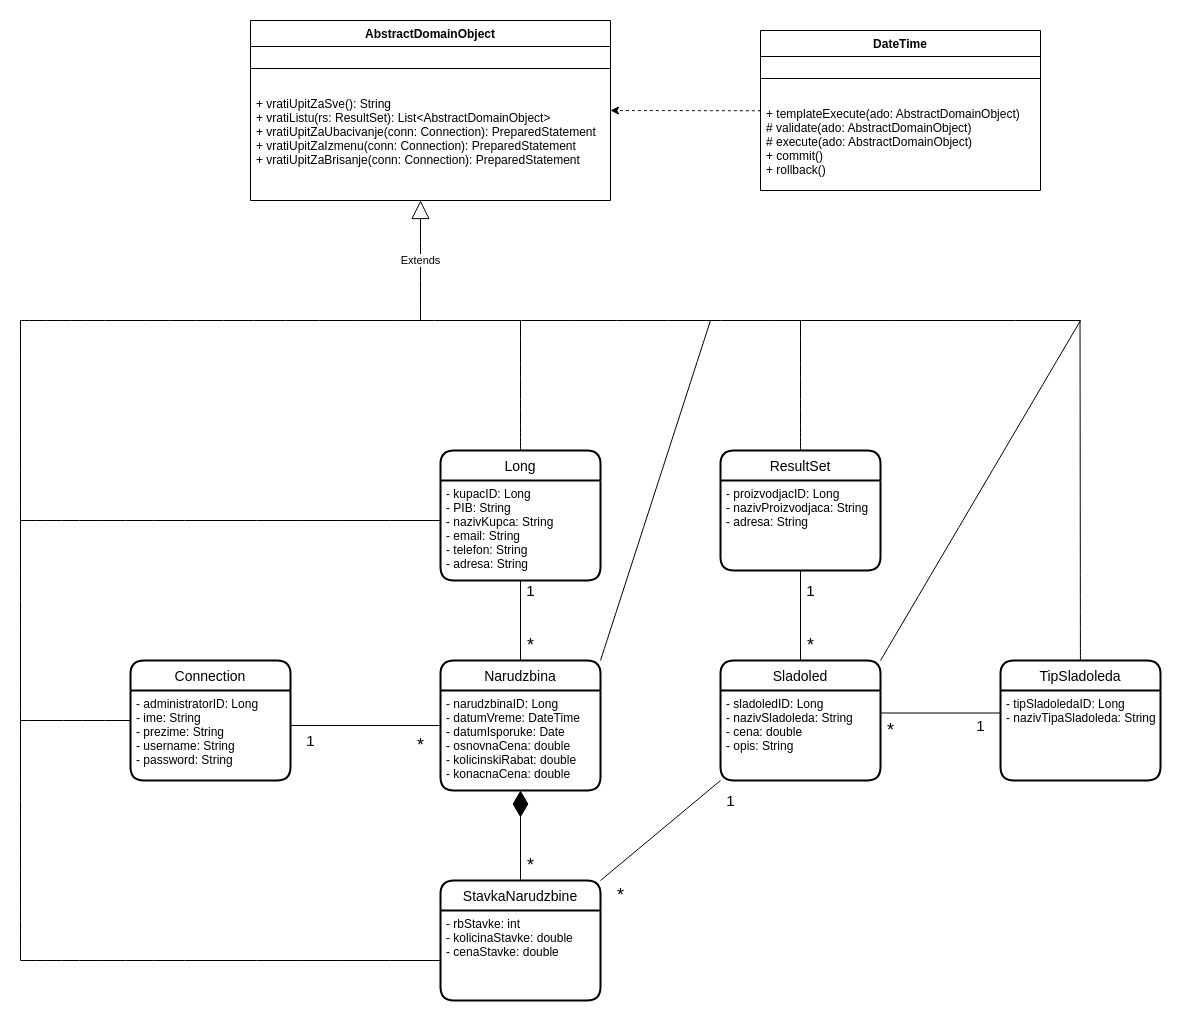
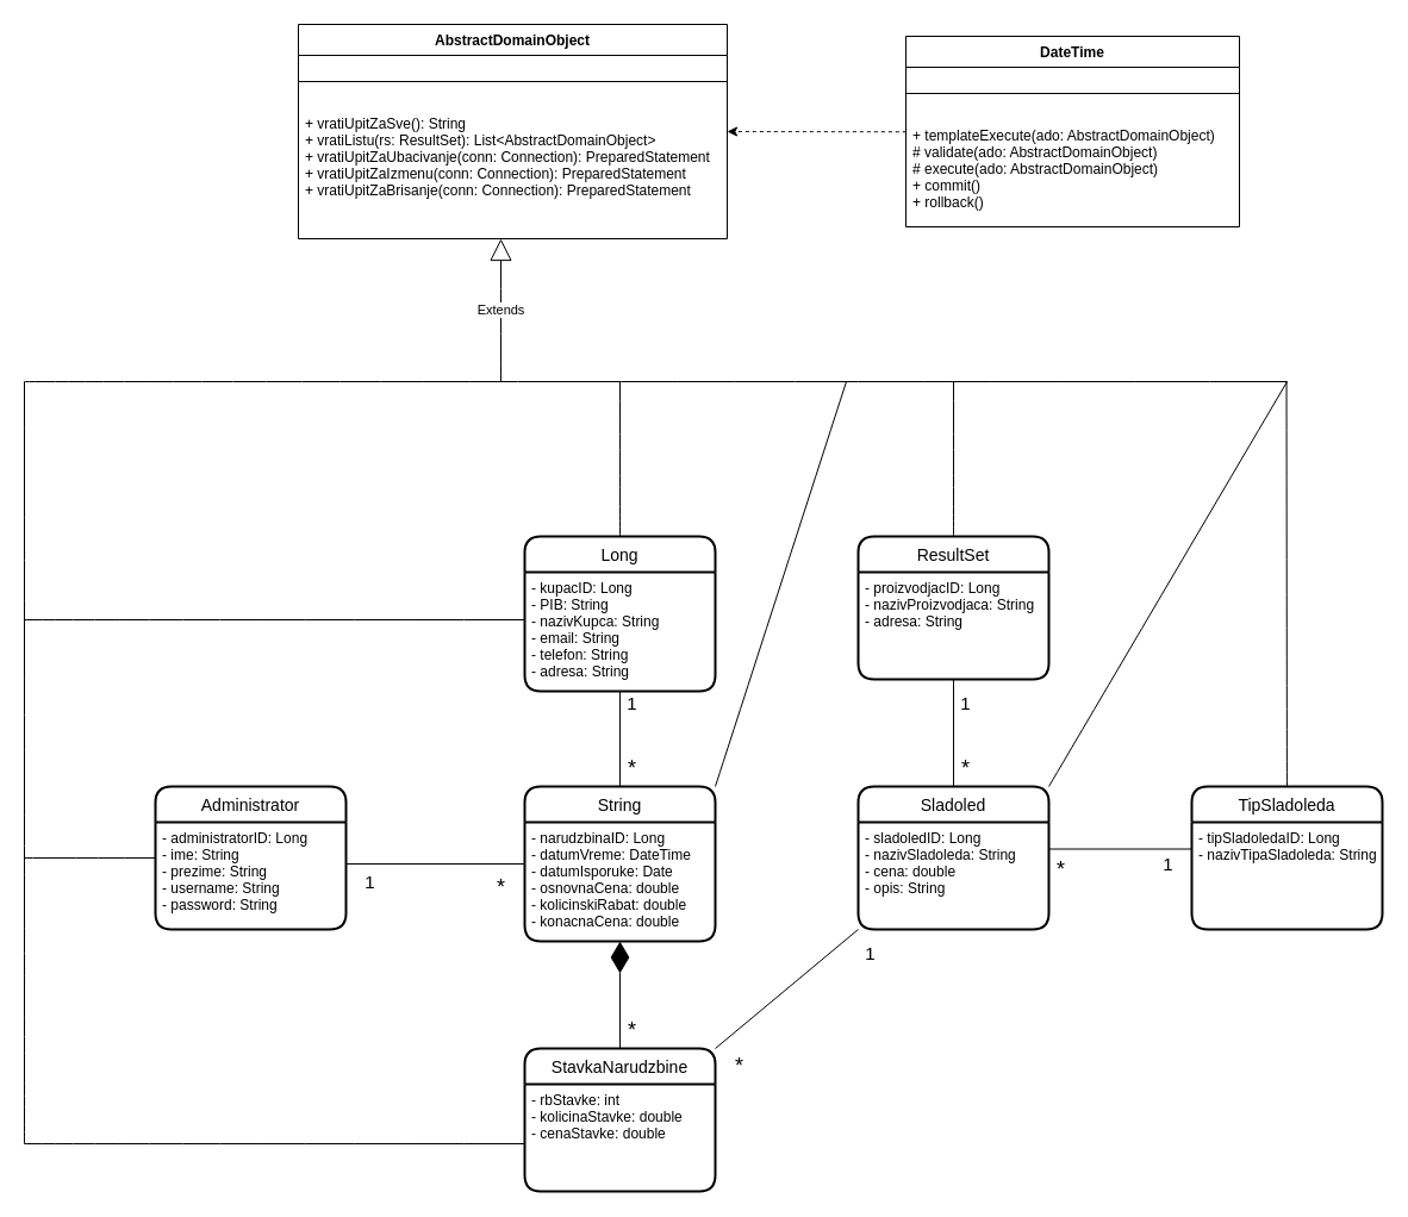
  <mxCell id="0" />
  <mxCell id="1" parent="0" />
- <mxCell id="2" value="Connection" style="swimlane;childLayout=stackLayout;horizontal=1;startSize=30;horizontalStack=0;rounded=1;fontSize=14;fontStyle=0;strokeWidth=2;resizeParent=0;resizeLast=1;shadow=0;dashed=0;align=center;" parent="1" vertex="1"><mxGeometry x="130" y="660" width="160" height="120" as="geometry" /></mxCell>
+ <mxCell id="2" value="Administrator" style="swimlane;childLayout=stackLayout;horizontal=1;startSize=30;horizontalStack=0;rounded=1;fontSize=14;fontStyle=0;strokeWidth=2;resizeParent=0;resizeLast=1;shadow=0;dashed=0;align=center;" parent="1" vertex="1"><mxGeometry x="130" y="660" width="160" height="120" as="geometry" /></mxCell>
  <mxCell id="3" value="- administratorID: Long&#10;- ime: String&#10;- prezime: String&#10;- username: String&#10;- password: String" style="align=left;strokeColor=none;fillColor=none;spacingLeft=4;fontSize=12;verticalAlign=top;resizable=0;rotatable=0;part=1;" parent="2" vertex="1"><mxGeometry y="30" width="160" height="90" as="geometry" /></mxCell>
- <mxCell id="4" value="Narudzbina" style="swimlane;childLayout=stackLayout;horizontal=1;startSize=30;horizontalStack=0;rounded=1;fontSize=14;fontStyle=0;strokeWidth=2;resizeParent=0;resizeLast=1;shadow=0;dashed=0;align=center;" parent="1" vertex="1"><mxGeometry x="440" y="660" width="160" height="130" as="geometry" /></mxCell>
+ <mxCell id="4" value="String" style="swimlane;childLayout=stackLayout;horizontal=1;startSize=30;horizontalStack=0;rounded=1;fontSize=14;fontStyle=0;strokeWidth=2;resizeParent=0;resizeLast=1;shadow=0;dashed=0;align=center;" parent="1" vertex="1"><mxGeometry x="440" y="660" width="160" height="130" as="geometry" /></mxCell>
  <mxCell id="5" value="- narudzbinaID: Long&#10;- datumVreme: DateTime&#10;- datumIsporuke: Date&#10;- osnovnaCena: double&#10;- kolicinskiRabat: double&#10;- konacnaCena: double" style="align=left;strokeColor=none;fillColor=none;spacingLeft=4;fontSize=12;verticalAlign=top;resizable=0;rotatable=0;part=1;" parent="4" vertex="1"><mxGeometry y="30" width="160" height="100" as="geometry" /></mxCell>
  <mxCell id="6" value="StavkaNarudzbine" style="swimlane;childLayout=stackLayout;horizontal=1;startSize=30;horizontalStack=0;rounded=1;fontSize=14;fontStyle=0;strokeWidth=2;resizeParent=0;resizeLast=1;shadow=0;dashed=0;align=center;" parent="1" vertex="1"><mxGeometry x="440" y="880" width="160" height="120" as="geometry" /></mxCell>
  <mxCell id="7" value="- rbStavke: int&#10;- kolicinaStavke: double&#10;- cenaStavke: double" style="align=left;strokeColor=none;fillColor=none;spacingLeft=4;fontSize=12;verticalAlign=top;resizable=0;rotatable=0;part=1;" parent="6" vertex="1"><mxGeometry y="30" width="160" height="90" as="geometry" /></mxCell>
  <mxCell id="8" value="Sladoled" style="swimlane;childLayout=stackLayout;horizontal=1;startSize=30;horizontalStack=0;rounded=1;fontSize=14;fontStyle=0;strokeWidth=2;resizeParent=0;resizeLast=1;shadow=0;dashed=0;align=center;" parent="1" vertex="1"><mxGeometry x="720" y="660" width="160" height="120" as="geometry" /></mxCell>
  <mxCell id="9" value="- sladoledID: Long&#10;- nazivSladoleda: String&#10;- cena: double&#10;- opis: String" style="align=left;strokeColor=none;fillColor=none;spacingLeft=4;fontSize=12;verticalAlign=top;resizable=0;rotatable=0;part=1;" parent="8" vertex="1"><mxGeometry y="30" width="160" height="90" as="geometry" /></mxCell>
  <mxCell id="10" value="ResultSet" style="swimlane;childLayout=stackLayout;horizontal=1;startSize=30;horizontalStack=0;rounded=1;fontSize=14;fontStyle=0;strokeWidth=2;resizeParent=0;resizeLast=1;shadow=0;dashed=0;align=center;" parent="1" vertex="1"><mxGeometry x="720" y="450" width="160" height="120" as="geometry" /></mxCell>
  <mxCell id="11" value="- proizvodjacID: Long&#10;- nazivProizvodjaca: String&#10;- adresa: String" style="align=left;strokeColor=none;fillColor=none;spacingLeft=4;fontSize=12;verticalAlign=top;resizable=0;rotatable=0;part=1;" parent="10" vertex="1"><mxGeometry y="30" width="160" height="90" as="geometry" /></mxCell>
  <mxCell id="12" value="TipSladoleda" style="swimlane;childLayout=stackLayout;horizontal=1;startSize=30;horizontalStack=0;rounded=1;fontSize=14;fontStyle=0;strokeWidth=2;resizeParent=0;resizeLast=1;shadow=0;dashed=0;align=center;" parent="1" vertex="1"><mxGeometry x="1000" y="660" width="160" height="120" as="geometry" /></mxCell>
  <mxCell id="13" value="- tipSladoledaID: Long&#10;- nazivTipaSladoleda: String" style="align=left;strokeColor=none;fillColor=none;spacingLeft=4;fontSize=12;verticalAlign=top;resizable=0;rotatable=0;part=1;" parent="12" vertex="1"><mxGeometry y="30" width="160" height="90" as="geometry" /></mxCell>
  <mxCell id="14" value="" style="endArrow=none;html=1;rounded=0;" parent="1" edge="1"><mxGeometry relative="1" as="geometry"><mxPoint x="290" y="725" as="sourcePoint" /><mxPoint x="440" y="725" as="targetPoint" /></mxGeometry></mxCell>
  <mxCell id="15" value="" style="endArrow=none;html=1;rounded=0;exitX=0;exitY=1;exitDx=0;exitDy=0;entryX=1;entryY=0;entryDx=0;entryDy=0;" parent="1" source="9" target="6" edge="1"><mxGeometry relative="1" as="geometry"><mxPoint x="303.04" y="734.65" as="sourcePoint" /><mxPoint x="449.52" y="736.8" as="targetPoint" /></mxGeometry></mxCell>
  <mxCell id="16" value="" style="endArrow=none;html=1;rounded=0;exitX=0.5;exitY=0;exitDx=0;exitDy=0;entryX=0.5;entryY=1;entryDx=0;entryDy=0;" parent="1" source="8" target="11" edge="1"><mxGeometry relative="1" as="geometry"><mxPoint x="313.04" y="744.65" as="sourcePoint" /><mxPoint x="459.52" y="746.8" as="targetPoint" /></mxGeometry></mxCell>
  <mxCell id="17" value="" style="endArrow=none;html=1;rounded=0;exitX=1;exitY=0.25;exitDx=0;exitDy=0;entryX=0;entryY=0.25;entryDx=0;entryDy=0;" parent="1" source="9" target="13" edge="1"><mxGeometry relative="1" as="geometry"><mxPoint x="810" y="670" as="sourcePoint" /><mxPoint x="810" y="580" as="targetPoint" /></mxGeometry></mxCell>
  <mxCell id="18" value="" style="endArrow=diamondThin;endFill=1;endSize=24;html=1;rounded=0;exitX=0.5;exitY=0;exitDx=0;exitDy=0;entryX=0.5;entryY=1;entryDx=0;entryDy=0;" parent="1" source="6" target="5" edge="1"><mxGeometry width="160" relative="1" as="geometry"><mxPoint x="580" y="780" as="sourcePoint" /><mxPoint x="740" y="780" as="targetPoint" /></mxGeometry></mxCell>
  <mxCell id="19" value="1" style="text;html=1;align=center;verticalAlign=middle;resizable=0;points=[];autosize=1;strokeColor=none;fillColor=none;fontSize=15;" parent="1" vertex="1"><mxGeometry x="300" y="730" width="20" height="20" as="geometry" /></mxCell>
  <mxCell id="20" value="1" style="text;html=1;align=center;verticalAlign=middle;resizable=0;points=[];autosize=1;strokeColor=none;fillColor=none;fontSize=15;" parent="1" vertex="1"><mxGeometry x="720" y="790" width="20" height="20" as="geometry" /></mxCell>
  <mxCell id="21" value="1" style="text;html=1;align=center;verticalAlign=middle;resizable=0;points=[];autosize=1;strokeColor=none;fillColor=none;fontSize=15;" parent="1" vertex="1"><mxGeometry x="970" y="715" width="20" height="20" as="geometry" /></mxCell>
  <mxCell id="22" value="1" style="text;html=1;align=center;verticalAlign=middle;resizable=0;points=[];autosize=1;strokeColor=none;fillColor=none;fontSize=15;" parent="1" vertex="1"><mxGeometry x="800" y="580" width="20" height="20" as="geometry" /></mxCell>
  <mxCell id="23" value="*" style="text;html=1;align=center;verticalAlign=middle;resizable=0;points=[];autosize=1;strokeColor=none;fillColor=none;fontSize=18;" parent="1" vertex="1"><mxGeometry x="800" y="630" width="20" height="30" as="geometry" /></mxCell>
  <mxCell id="24" value="*" style="text;html=1;align=center;verticalAlign=middle;resizable=0;points=[];autosize=1;strokeColor=none;fillColor=none;fontSize=18;" parent="1" vertex="1"><mxGeometry x="880" y="715" width="20" height="30" as="geometry" /></mxCell>
  <mxCell id="25" value="*" style="text;html=1;align=center;verticalAlign=middle;resizable=0;points=[];autosize=1;strokeColor=none;fillColor=none;fontSize=18;" parent="1" vertex="1"><mxGeometry x="610" y="880" width="20" height="30" as="geometry" /></mxCell>
  <mxCell id="26" value="*" style="text;html=1;align=center;verticalAlign=middle;resizable=0;points=[];autosize=1;strokeColor=none;fillColor=none;fontSize=18;" parent="1" vertex="1"><mxGeometry x="520" y="850" width="20" height="30" as="geometry" /></mxCell>
  <mxCell id="27" value="*" style="text;html=1;align=center;verticalAlign=middle;resizable=0;points=[];autosize=1;strokeColor=none;fillColor=none;fontSize=18;" parent="1" vertex="1"><mxGeometry x="410" y="730" width="20" height="30" as="geometry" /></mxCell>
  <mxCell id="28" value="Long" style="swimlane;childLayout=stackLayout;horizontal=1;startSize=30;horizontalStack=0;rounded=1;fontSize=14;fontStyle=0;strokeWidth=2;resizeParent=0;resizeLast=1;shadow=0;dashed=0;align=center;" parent="1" vertex="1"><mxGeometry x="440" y="450" width="160" height="130" as="geometry" /></mxCell>
  <mxCell id="29" value="- kupacID: Long&#10;- PIB: String&#10;- nazivKupca: String&#10;- email: String&#10;- telefon: String&#10;- adresa: String" style="align=left;strokeColor=none;fillColor=none;spacingLeft=4;fontSize=12;verticalAlign=top;resizable=0;rotatable=0;part=1;" parent="28" vertex="1"><mxGeometry y="30" width="160" height="100" as="geometry" /></mxCell>
  <mxCell id="30" value="" style="endArrow=none;html=1;rounded=0;exitX=0.5;exitY=1;exitDx=0;exitDy=0;entryX=0.5;entryY=0;entryDx=0;entryDy=0;" parent="1" source="29" target="4" edge="1"><mxGeometry relative="1" as="geometry"><mxPoint x="730" y="790" as="sourcePoint" /><mxPoint x="610" y="890" as="targetPoint" /></mxGeometry></mxCell>
  <mxCell id="31" value="*" style="text;html=1;align=center;verticalAlign=middle;resizable=0;points=[];autosize=1;strokeColor=none;fillColor=none;fontSize=18;" parent="1" vertex="1"><mxGeometry x="520" y="630" width="20" height="30" as="geometry" /></mxCell>
  <mxCell id="32" value="1" style="text;html=1;align=center;verticalAlign=middle;resizable=0;points=[];autosize=1;strokeColor=none;fillColor=none;fontSize=15;" parent="1" vertex="1"><mxGeometry x="520" y="580" width="20" height="20" as="geometry" /></mxCell>
  <mxCell id="33" value="" style="endArrow=none;html=1;strokeColor=default;curved=1;" edge="1" parent="1"><mxGeometry width="50" height="50" relative="1" as="geometry"><mxPoint x="20" y="960" as="sourcePoint" /><mxPoint x="20" y="320" as="targetPoint" /></mxGeometry></mxCell>
  <mxCell id="34" value="" style="endArrow=none;html=1;strokeColor=default;curved=1;" edge="1" parent="1"><mxGeometry width="50" height="50" relative="1" as="geometry"><mxPoint x="20" y="960" as="sourcePoint" /><mxPoint x="440" y="960" as="targetPoint" /></mxGeometry></mxCell>
  <mxCell id="35" value="" style="endArrow=none;html=1;strokeColor=default;curved=1;" edge="1" parent="1"><mxGeometry width="50" height="50" relative="1" as="geometry"><mxPoint x="20" y="720" as="sourcePoint" /><mxPoint x="130" y="720" as="targetPoint" /></mxGeometry></mxCell>
  <mxCell id="36" value="" style="endArrow=none;html=1;strokeColor=default;curved=1;" edge="1" parent="1"><mxGeometry width="50" height="50" relative="1" as="geometry"><mxPoint x="20" y="520" as="sourcePoint" /><mxPoint x="440" y="520" as="targetPoint" /></mxGeometry></mxCell>
  <mxCell id="37" value="" style="endArrow=none;html=1;strokeColor=default;curved=1;" edge="1" parent="1"><mxGeometry width="50" height="50" relative="1" as="geometry"><mxPoint x="20" y="320" as="sourcePoint" /><mxPoint x="1080" y="320" as="targetPoint" /></mxGeometry></mxCell>
  <mxCell id="38" value="" style="endArrow=none;html=1;strokeColor=default;curved=1;exitX=0.5;exitY=0;exitDx=0;exitDy=0;" edge="1" parent="1" source="28"><mxGeometry width="50" height="50" relative="1" as="geometry"><mxPoint x="350" y="350" as="sourcePoint" /><mxPoint x="520" y="320" as="targetPoint" /></mxGeometry></mxCell>
  <mxCell id="39" value="" style="endArrow=none;html=1;strokeColor=default;curved=1;exitX=0.5;exitY=0;exitDx=0;exitDy=0;" edge="1" parent="1"><mxGeometry width="50" height="50" relative="1" as="geometry"><mxPoint x="800" y="450" as="sourcePoint" /><mxPoint x="800" y="320" as="targetPoint" /></mxGeometry></mxCell>
  <mxCell id="40" value="" style="endArrow=none;html=1;strokeColor=default;curved=1;" edge="1" parent="1" source="12"><mxGeometry width="50" height="50" relative="1" as="geometry"><mxPoint x="1079.52" y="450" as="sourcePoint" /><mxPoint x="1079.52" y="320" as="targetPoint" /></mxGeometry></mxCell>
  <mxCell id="41" value="" style="endArrow=none;html=1;strokeColor=default;curved=1;" edge="1" parent="1"><mxGeometry width="50" height="50" relative="1" as="geometry"><mxPoint x="880" y="660" as="sourcePoint" /><mxPoint x="1080" y="320" as="targetPoint" /></mxGeometry></mxCell>
  <mxCell id="42" value="" style="endArrow=none;html=1;strokeColor=default;curved=1;exitX=1;exitY=0;exitDx=0;exitDy=0;" edge="1" parent="1" source="4"><mxGeometry width="50" height="50" relative="1" as="geometry"><mxPoint x="780" y="540" as="sourcePoint" /><mxPoint x="710" y="320" as="targetPoint" /></mxGeometry></mxCell>
  <mxCell id="43" value="Extends" style="endArrow=block;endSize=16;endFill=0;html=1;strokeColor=default;curved=1;" edge="1" parent="1"><mxGeometry width="160" relative="1" as="geometry"><mxPoint x="420" y="320" as="sourcePoint" /><mxPoint x="420" y="200" as="targetPoint" /></mxGeometry></mxCell>
  <mxCell id="44" value="AbstractDomainObject" style="swimlane;fontStyle=1;align=center;verticalAlign=top;childLayout=stackLayout;horizontal=1;startSize=26;horizontalStack=0;resizeParent=1;resizeParentMax=0;resizeLast=0;collapsible=1;marginBottom=0;" vertex="1" parent="1"><mxGeometry x="250" y="20" width="360" height="180" as="geometry" /></mxCell>
  <mxCell id="45" value="" style="line;strokeWidth=1;fillColor=none;align=left;verticalAlign=middle;spacingTop=-1;spacingLeft=3;spacingRight=3;rotatable=0;labelPosition=right;points=[];portConstraint=eastwest;" vertex="1" parent="44"><mxGeometry y="26" width="360" height="44" as="geometry" /></mxCell>
  <mxCell id="46" value="+ vratiUpitZaSve(): String&#10;+ vratiListu(rs: ResultSet): List&lt;AbstractDomainObject&gt;&#10;+ vratiUpitZaUbacivanje(conn: Connection): PreparedStatement&#10;+ vratiUpitZaIzmenu(conn: Connection): PreparedStatement&#10;+ vratiUpitZaBrisanje(conn: Connection): PreparedStatement" style="text;strokeColor=none;fillColor=none;align=left;verticalAlign=top;spacingLeft=4;spacingRight=4;overflow=hidden;rotatable=0;points=[[0,0.5],[1,0.5]];portConstraint=eastwest;" vertex="1" parent="44"><mxGeometry y="70" width="360" height="110" as="geometry" /></mxCell>
  <mxCell id="47" value="DateTime" style="swimlane;fontStyle=1;align=center;verticalAlign=top;childLayout=stackLayout;horizontal=1;startSize=26;horizontalStack=0;resizeParent=1;resizeParentMax=0;resizeLast=0;collapsible=1;marginBottom=0;" vertex="1" parent="1"><mxGeometry x="760" y="30" width="280" height="160" as="geometry" /></mxCell>
  <mxCell id="48" value="" style="line;strokeWidth=1;fillColor=none;align=left;verticalAlign=middle;spacingTop=-1;spacingLeft=3;spacingRight=3;rotatable=0;labelPosition=right;points=[];portConstraint=eastwest;" vertex="1" parent="47"><mxGeometry y="26" width="280" height="44" as="geometry" /></mxCell>
  <mxCell id="49" value="+ templateExecute(ado: AbstractDomainObject)&#10;# validate(ado: AbstractDomainObject)&#10;# execute(ado: AbstractDomainObject)&#10;+ commit()&#10;+ rollback()" style="text;strokeColor=none;fillColor=none;align=left;verticalAlign=top;spacingLeft=4;spacingRight=4;overflow=hidden;rotatable=0;points=[[0,0.5],[1,0.5]];portConstraint=eastwest;" vertex="1" parent="47"><mxGeometry y="70" width="280" height="90" as="geometry" /></mxCell>
  <mxCell id="50" value="" style="endArrow=classic;html=1;strokeColor=default;curved=1;dashed=1;exitX=0.001;exitY=0.114;exitDx=0;exitDy=0;exitPerimeter=0;" edge="1" parent="1" source="49"><mxGeometry width="50" height="50" relative="1" as="geometry"><mxPoint x="710" y="360" as="sourcePoint" /><mxPoint x="610" y="110" as="targetPoint" /></mxGeometry></mxCell>
